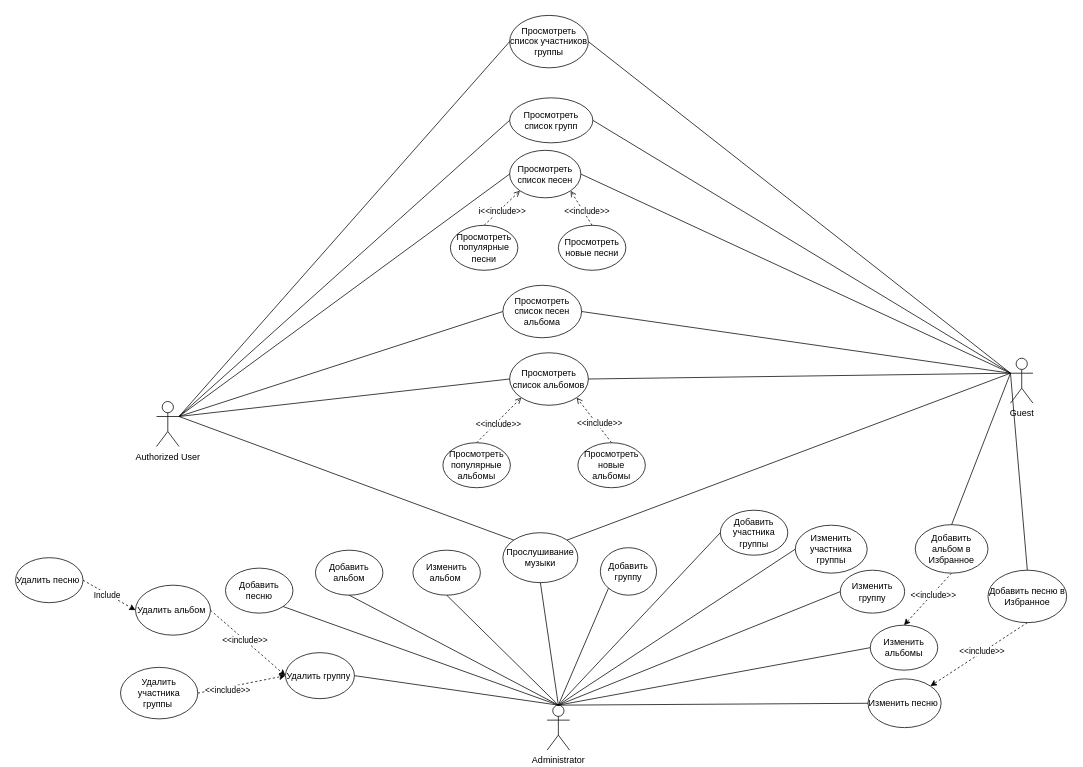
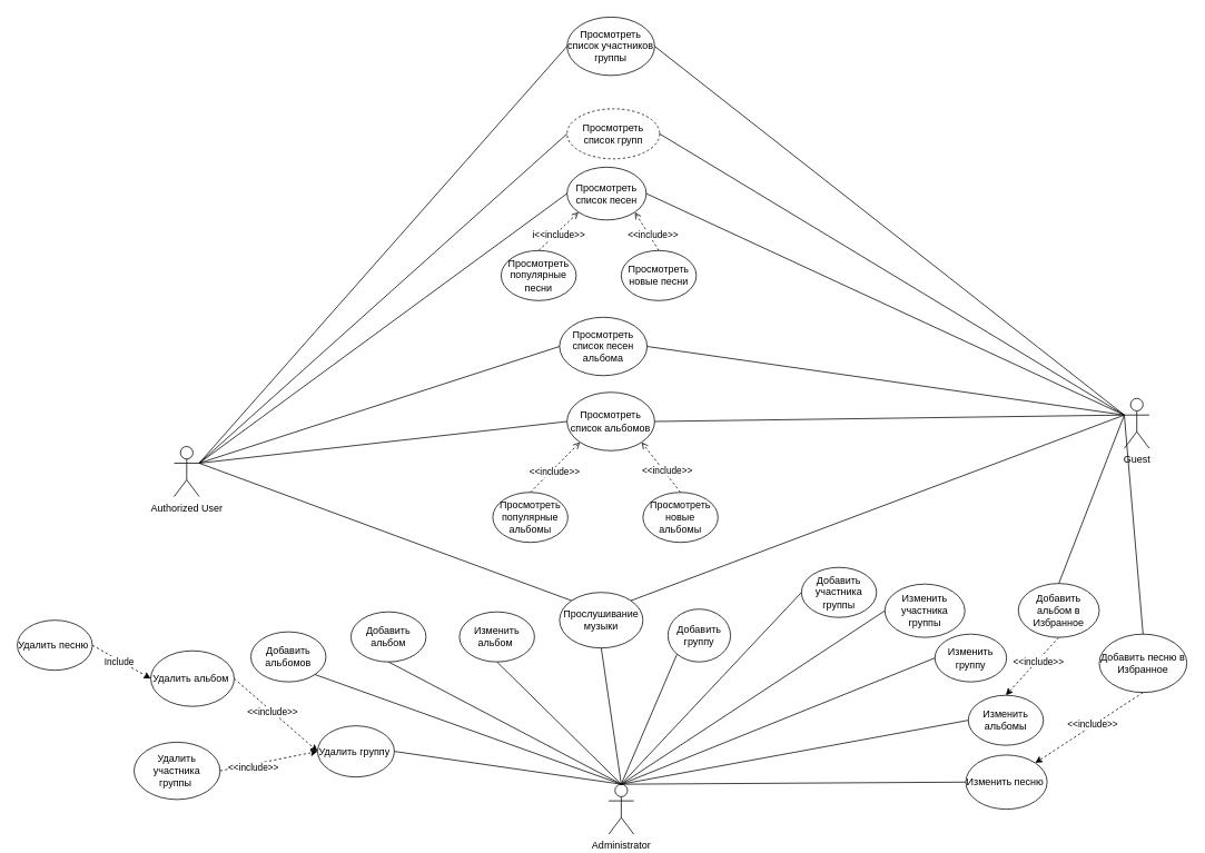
  <mxCell id="0" />
  <mxCell id="1" parent="0" />
  <mxCell id="2" value="Administrator" style="shape=umlActor;verticalLabelPosition=bottom;verticalAlign=top;html=1;outlineConnect=0;" parent="1" vertex="1"><mxGeometry x="729" y="940" width="30" height="60" as="geometry" /></mxCell>
  <mxCell id="3" value="Authorized User" style="shape=umlActor;verticalLabelPosition=bottom;verticalAlign=top;html=1;outlineConnect=0;" parent="1" vertex="1"><mxGeometry x="208.07" y="535" width="30" height="60" as="geometry" /></mxCell>
  <mxCell id="4" value="Guest" style="shape=umlActor;verticalLabelPosition=bottom;verticalAlign=top;html=1;outlineConnect=0;" parent="1" vertex="1"><mxGeometry x="1347" y="477.27" width="30" height="60" as="geometry" /></mxCell>
- <mxCell id="5" value="Добавить песню" style="ellipse;whiteSpace=wrap;html=1;" parent="1" vertex="1"><mxGeometry x="300" y="757.26" width="90" height="60" as="geometry" /></mxCell>
+ <mxCell id="5" value="Добавить альбомов" style="ellipse;whiteSpace=wrap;html=1;" parent="1" vertex="1"><mxGeometry x="300" y="757.26" width="90" height="60" as="geometry" /></mxCell>
  <mxCell id="6" value="Добавить альбом" style="ellipse;whiteSpace=wrap;html=1;" parent="1" vertex="1"><mxGeometry x="420" y="733.33" width="90" height="60" as="geometry" /></mxCell>
  <mxCell id="7" value="Добавить группу" style="ellipse;whiteSpace=wrap;html=1;" parent="1" vertex="1"><mxGeometry x="800" y="730" width="75" height="63.33" as="geometry" /></mxCell>
  <mxCell id="8" value="Добавить участника группы" style="ellipse;whiteSpace=wrap;html=1;" parent="1" vertex="1"><mxGeometry x="960" y="680" width="90.01" height="60" as="geometry" /></mxCell>
  <mxCell id="9" value="Изменить участника группы" style="ellipse;whiteSpace=wrap;html=1;" parent="1" vertex="1"><mxGeometry x="1060" y="700" width="95.9" height="63.93" as="geometry" /></mxCell>
  <mxCell id="10" value="" style="endArrow=none;html=1;rounded=0;exitX=0.5;exitY=0;exitDx=0;exitDy=0;exitPerimeter=0;entryX=1;entryY=1;entryDx=0;entryDy=0;" parent="1" source="2" target="5" edge="1"><mxGeometry width="50" height="50" relative="1" as="geometry"><mxPoint x="720" y="650" as="sourcePoint" /><mxPoint x="770" y="600" as="targetPoint" /></mxGeometry></mxCell>
  <mxCell id="11" value="" style="endArrow=none;html=1;rounded=0;exitX=0.5;exitY=0;exitDx=0;exitDy=0;exitPerimeter=0;entryX=0.5;entryY=1;entryDx=0;entryDy=0;" parent="1" source="2" target="6" edge="1"><mxGeometry width="50" height="50" relative="1" as="geometry"><mxPoint x="720" y="650" as="sourcePoint" /><mxPoint x="770" y="600" as="targetPoint" /></mxGeometry></mxCell>
  <mxCell id="12" value="Изменить группу" style="ellipse;whiteSpace=wrap;html=1;" parent="1" vertex="1"><mxGeometry x="1120" y="760" width="85.9" height="57.26" as="geometry" /></mxCell>
  <mxCell id="13" value="Изменить альбом&amp;nbsp;" style="ellipse;whiteSpace=wrap;html=1;" parent="1" vertex="1"><mxGeometry x="550" y="733.33" width="90" height="60" as="geometry" /></mxCell>
  <mxCell id="14" value="Изменить песню&amp;nbsp;" style="ellipse;whiteSpace=wrap;html=1;" parent="1" vertex="1"><mxGeometry x="1157" y="905" width="97.51" height="65" as="geometry" /></mxCell>
  <mxCell id="15" style="rounded=0;orthogonalLoop=1;jettySize=auto;html=1;exitX=1;exitY=0.5;exitDx=0;exitDy=0;entryX=0;entryY=0.5;entryDx=0;entryDy=0;dashed=1;" parent="1" source="17" target="21" edge="1"><mxGeometry relative="1" as="geometry" /></mxCell>
  <mxCell id="16" value="&amp;lt;&amp;lt;include&amp;gt;&amp;gt;" style="edgeLabel;html=1;align=center;verticalAlign=middle;resizable=0;points=[];" parent="15" vertex="1" connectable="0"><mxGeometry x="-0.102" y="1" relative="1" as="geometry"><mxPoint as="offset" /></mxGeometry></mxCell>
  <mxCell id="17" value="Удалить альбом&amp;nbsp;" style="ellipse;whiteSpace=wrap;html=1;" parent="1" vertex="1"><mxGeometry x="180" y="780" width="100" height="66.66" as="geometry" /></mxCell>
  <mxCell id="18" style="rounded=0;orthogonalLoop=1;jettySize=auto;html=1;exitX=1;exitY=0.5;exitDx=0;exitDy=0;dashed=1;entryX=0;entryY=0.5;entryDx=0;entryDy=0;" parent="1" source="20" target="17" edge="1"><mxGeometry relative="1" as="geometry"><mxPoint x="210" y="730" as="targetPoint" /></mxGeometry></mxCell>
  <mxCell id="19" value="Include" style="edgeLabel;html=1;align=center;verticalAlign=middle;resizable=0;points=[];" parent="18" vertex="1" connectable="0"><mxGeometry x="-0.097" y="-2" relative="1" as="geometry"><mxPoint x="1" as="offset" /></mxGeometry></mxCell>
  <mxCell id="20" value="Удалить песню&amp;nbsp;" style="ellipse;whiteSpace=wrap;html=1;" parent="1" vertex="1"><mxGeometry x="20" y="743.33" width="90" height="60" as="geometry" /></mxCell>
  <mxCell id="21" value="Удалить группу&amp;nbsp;" style="ellipse;whiteSpace=wrap;html=1;" parent="1" vertex="1"><mxGeometry x="380" y="870" width="92" height="61.33" as="geometry" /></mxCell>
  <mxCell id="22" style="rounded=0;orthogonalLoop=1;jettySize=auto;html=1;exitX=1;exitY=0.5;exitDx=0;exitDy=0;entryX=0;entryY=0.5;entryDx=0;entryDy=0;dashed=1;" parent="1" source="24" target="21" edge="1"><mxGeometry relative="1" as="geometry" /></mxCell>
  <mxCell id="23" value="&amp;lt;&amp;lt;include&amp;gt;&amp;gt;" style="edgeLabel;html=1;align=center;verticalAlign=middle;resizable=0;points=[];" parent="22" vertex="1" connectable="0"><mxGeometry x="-0.329" y="-2" relative="1" as="geometry"><mxPoint y="1" as="offset" /></mxGeometry></mxCell>
  <mxCell id="24" value="Удалить участника группы&amp;nbsp;" style="ellipse;whiteSpace=wrap;html=1;" parent="1" vertex="1"><mxGeometry x="160" y="889.62" width="103.07" height="68.71" as="geometry" /></mxCell>
  <mxCell id="25" value="Просмотреть список песен" style="ellipse;whiteSpace=wrap;html=1;" parent="1" vertex="1"><mxGeometry x="679" y="200" width="95" height="63.33" as="geometry" /></mxCell>
  <mxCell id="26" value="Просмотреть список альбомов" style="ellipse;whiteSpace=wrap;html=1;" parent="1" vertex="1"><mxGeometry x="679" y="470" width="105.01" height="70" as="geometry" /></mxCell>
  <mxCell id="27" value="Просмотреть список песен альбома" style="ellipse;whiteSpace=wrap;html=1;" parent="1" vertex="1"><mxGeometry x="670" y="380" width="105.01" height="70" as="geometry" /></mxCell>
- <mxCell id="28" value="Просмотреть список групп" style="ellipse;whiteSpace=wrap;html=1;" parent="1" vertex="1"><mxGeometry x="679" y="130" width="111" height="60" as="geometry" /></mxCell>
+ <mxCell id="28" value="Просмотреть список групп" style="ellipse;whiteSpace=wrap;html=1;dashed=1;" parent="1" vertex="1"><mxGeometry x="679" y="130" width="111" height="60" as="geometry" /></mxCell>
  <mxCell id="29" value="Прослушивание музыки" style="ellipse;whiteSpace=wrap;html=1;" parent="1" vertex="1"><mxGeometry x="670" y="710" width="100" height="66.66" as="geometry" /></mxCell>
  <mxCell id="30" value="Просмотреть список участников группы" style="ellipse;whiteSpace=wrap;html=1;" parent="1" vertex="1"><mxGeometry x="679" y="20" width="105.01" height="70" as="geometry" /></mxCell>
  <mxCell id="31" value="Добавить песню в Избранное" style="ellipse;whiteSpace=wrap;html=1;" parent="1" vertex="1"><mxGeometry x="1317" y="760" width="104.99" height="69.99" as="geometry" /></mxCell>
  <mxCell id="32" style="rounded=0;orthogonalLoop=1;jettySize=auto;html=1;exitX=0.5;exitY=1;exitDx=0;exitDy=0;entryX=0.5;entryY=0;entryDx=0;entryDy=0;dashed=1;" parent="1" source="34" target="39" edge="1"><mxGeometry relative="1" as="geometry" /></mxCell>
  <mxCell id="33" value="&amp;lt;&amp;lt;include&amp;gt;&amp;gt;" style="edgeLabel;html=1;align=center;verticalAlign=middle;resizable=0;points=[];" parent="32" vertex="1" connectable="0"><mxGeometry x="-0.19" y="1" relative="1" as="geometry"><mxPoint as="offset" /></mxGeometry></mxCell>
  <mxCell id="34" value="Добавить альбом в Избранное" style="ellipse;whiteSpace=wrap;html=1;" parent="1" vertex="1"><mxGeometry x="1220" y="699.27" width="97" height="64.66" as="geometry" /></mxCell>
  <mxCell id="35" value="" style="endArrow=none;html=1;rounded=0;exitX=0.5;exitY=0;exitDx=0;exitDy=0;exitPerimeter=0;entryX=0;entryY=1;entryDx=0;entryDy=0;" parent="1" source="2" target="7" edge="1"><mxGeometry width="50" height="50" relative="1" as="geometry"><mxPoint x="720" y="760" as="sourcePoint" /><mxPoint x="770" y="710" as="targetPoint" /></mxGeometry></mxCell>
  <mxCell id="36" value="" style="endArrow=none;html=1;rounded=0;exitX=0.5;exitY=0;exitDx=0;exitDy=0;exitPerimeter=0;entryX=0;entryY=0.5;entryDx=0;entryDy=0;" parent="1" source="2" target="8" edge="1"><mxGeometry width="50" height="50" relative="1" as="geometry"><mxPoint x="754" y="780" as="sourcePoint" /><mxPoint x="831" y="695" as="targetPoint" /></mxGeometry></mxCell>
  <mxCell id="37" value="" style="endArrow=none;html=1;rounded=0;entryX=0;entryY=0.5;entryDx=0;entryDy=0;exitX=0.5;exitY=0;exitDx=0;exitDy=0;exitPerimeter=0;" parent="1" source="2" target="9" edge="1"><mxGeometry width="50" height="50" relative="1" as="geometry"><mxPoint x="750" y="770" as="sourcePoint" /><mxPoint x="1040" y="763" as="targetPoint" /></mxGeometry></mxCell>
  <mxCell id="38" value="" style="endArrow=none;html=1;rounded=0;exitX=1;exitY=0.5;exitDx=0;exitDy=0;entryX=0.5;entryY=0;entryDx=0;entryDy=0;entryPerimeter=0;" parent="1" source="21" target="2" edge="1"><mxGeometry width="50" height="50" relative="1" as="geometry"><mxPoint x="720" y="950" as="sourcePoint" /><mxPoint x="740" y="770" as="targetPoint" /></mxGeometry></mxCell>
  <mxCell id="39" value="Изменить альбомы" style="ellipse;whiteSpace=wrap;html=1;" parent="1" vertex="1"><mxGeometry x="1160" y="833.33" width="90" height="60" as="geometry" /></mxCell>
  <mxCell id="40" value="" style="endArrow=none;html=1;rounded=0;entryX=0;entryY=0.5;entryDx=0;entryDy=0;exitX=0.5;exitY=0;exitDx=0;exitDy=0;exitPerimeter=0;" parent="1" source="2" target="12" edge="1"><mxGeometry width="50" height="50" relative="1" as="geometry"><mxPoint x="740" y="770" as="sourcePoint" /><mxPoint x="930" y="900" as="targetPoint" /></mxGeometry></mxCell>
  <mxCell id="41" value="" style="endArrow=none;html=1;rounded=0;entryX=0.5;entryY=1;entryDx=0;entryDy=0;exitX=0.5;exitY=0;exitDx=0;exitDy=0;exitPerimeter=0;" parent="1" source="2" target="13" edge="1"><mxGeometry width="50" height="50" relative="1" as="geometry"><mxPoint x="750" y="860" as="sourcePoint" /><mxPoint x="1095" y="857" as="targetPoint" /></mxGeometry></mxCell>
  <mxCell id="42" value="" style="endArrow=none;html=1;rounded=0;entryX=0;entryY=0.5;entryDx=0;entryDy=0;exitX=0.5;exitY=0;exitDx=0;exitDy=0;exitPerimeter=0;" parent="1" source="2" target="39" edge="1"><mxGeometry width="50" height="50" relative="1" as="geometry"><mxPoint x="720" y="870" as="sourcePoint" /><mxPoint x="770" y="820" as="targetPoint" /></mxGeometry></mxCell>
  <mxCell id="43" value="" style="endArrow=none;html=1;rounded=0;exitX=0.5;exitY=0;exitDx=0;exitDy=0;exitPerimeter=0;entryX=0;entryY=0.5;entryDx=0;entryDy=0;" parent="1" source="2" target="14" edge="1"><mxGeometry width="50" height="50" relative="1" as="geometry"><mxPoint x="850" y="710" as="sourcePoint" /><mxPoint x="900" y="660" as="targetPoint" /></mxGeometry></mxCell>
  <mxCell id="44" value="" style="endArrow=none;html=1;rounded=0;entryX=0.5;entryY=1;entryDx=0;entryDy=0;exitX=0.5;exitY=0;exitDx=0;exitDy=0;exitPerimeter=0;" parent="1" source="2" target="29" edge="1"><mxGeometry width="50" height="50" relative="1" as="geometry"><mxPoint x="850" y="710" as="sourcePoint" /><mxPoint x="900" y="660" as="targetPoint" /></mxGeometry></mxCell>
  <mxCell id="45" style="rounded=0;orthogonalLoop=1;jettySize=auto;html=1;exitX=0.5;exitY=1;exitDx=0;exitDy=0;entryX=1;entryY=0;entryDx=0;entryDy=0;dashed=1;" parent="1" source="31" target="14" edge="1"><mxGeometry relative="1" as="geometry" /></mxCell>
  <mxCell id="46" value="&amp;lt;&amp;lt;include&amp;gt;&amp;gt;" style="edgeLabel;html=1;align=center;verticalAlign=middle;resizable=0;points=[];" parent="45" vertex="1" connectable="0"><mxGeometry x="-0.086" y="-2" relative="1" as="geometry"><mxPoint as="offset" /></mxGeometry></mxCell>
  <mxCell id="47" value="" style="endArrow=none;html=1;rounded=0;exitX=1;exitY=0.333;exitDx=0;exitDy=0;exitPerimeter=0;entryX=0;entryY=0.5;entryDx=0;entryDy=0;" parent="1" source="3" target="30" edge="1"><mxGeometry width="50" height="50" relative="1" as="geometry"><mxPoint x="420" y="150" as="sourcePoint" /><mxPoint x="470" y="100" as="targetPoint" /></mxGeometry></mxCell>
  <mxCell id="48" value="" style="endArrow=none;html=1;rounded=0;entryX=0;entryY=0.5;entryDx=0;entryDy=0;exitX=1;exitY=0.333;exitDx=0;exitDy=0;exitPerimeter=0;" parent="1" source="3" target="28" edge="1"><mxGeometry width="50" height="50" relative="1" as="geometry"><mxPoint x="390" y="-70" as="sourcePoint" /><mxPoint x="530" y="190" as="targetPoint" /></mxGeometry></mxCell>
  <mxCell id="49" value="" style="endArrow=none;html=1;rounded=0;entryX=0;entryY=0.5;entryDx=0;entryDy=0;exitX=1;exitY=0.333;exitDx=0;exitDy=0;exitPerimeter=0;" parent="1" source="3" target="25" edge="1"><mxGeometry width="50" height="50" relative="1" as="geometry"><mxPoint x="250" y="-10" as="sourcePoint" /><mxPoint x="690" y="190" as="targetPoint" /></mxGeometry></mxCell>
  <mxCell id="50" value="" style="endArrow=none;html=1;rounded=0;entryX=0;entryY=0.5;entryDx=0;entryDy=0;exitX=1;exitY=0.333;exitDx=0;exitDy=0;exitPerimeter=0;" parent="1" source="3" target="26" edge="1"><mxGeometry width="50" height="50" relative="1" as="geometry"><mxPoint x="250" y="-10" as="sourcePoint" /><mxPoint x="860" y="190" as="targetPoint" /></mxGeometry></mxCell>
  <mxCell id="51" value="" style="endArrow=none;html=1;rounded=0;entryX=0;entryY=0.5;entryDx=0;entryDy=0;exitX=1;exitY=0.333;exitDx=0;exitDy=0;exitPerimeter=0;" parent="1" source="3" target="27" edge="1"><mxGeometry width="50" height="50" relative="1" as="geometry"><mxPoint x="250" y="-10" as="sourcePoint" /><mxPoint x="1010" y="190" as="targetPoint" /></mxGeometry></mxCell>
  <mxCell id="52" value="" style="endArrow=none;html=1;rounded=0;entryX=1;entryY=0.5;entryDx=0;entryDy=0;exitX=0;exitY=0.333;exitDx=0;exitDy=0;exitPerimeter=0;" parent="1" source="4" target="30" edge="1"><mxGeometry width="50" height="50" relative="1" as="geometry"><mxPoint x="1300" y="410" as="sourcePoint" /><mxPoint x="700" y="250" as="targetPoint" /></mxGeometry></mxCell>
  <mxCell id="53" value="" style="endArrow=none;html=1;rounded=0;exitX=0;exitY=0.333;exitDx=0;exitDy=0;exitPerimeter=0;entryX=1;entryY=0.5;entryDx=0;entryDy=0;" parent="1" source="4" target="28" edge="1"><mxGeometry width="50" height="50" relative="1" as="geometry"><mxPoint x="250" y="450" as="sourcePoint" /><mxPoint x="501" y="235" as="targetPoint" /></mxGeometry></mxCell>
  <mxCell id="54" value="" style="endArrow=none;html=1;rounded=0;exitX=0;exitY=0.333;exitDx=0;exitDy=0;exitPerimeter=0;entryX=1;entryY=0.5;entryDx=0;entryDy=0;" parent="1" source="4" target="25" edge="1"><mxGeometry width="50" height="50" relative="1" as="geometry"><mxPoint x="250" y="450" as="sourcePoint" /><mxPoint x="661" y="235" as="targetPoint" /></mxGeometry></mxCell>
  <mxCell id="55" value="" style="endArrow=none;html=1;rounded=0;entryX=1;entryY=0.5;entryDx=0;entryDy=0;exitX=0;exitY=0.333;exitDx=0;exitDy=0;exitPerimeter=0;" parent="1" source="4" target="26" edge="1"><mxGeometry width="50" height="50" relative="1" as="geometry"><mxPoint x="790" y="300" as="sourcePoint" /><mxPoint x="840" y="250" as="targetPoint" /></mxGeometry></mxCell>
  <mxCell id="56" value="" style="endArrow=none;html=1;rounded=0;exitX=1;exitY=0.5;exitDx=0;exitDy=0;entryX=0;entryY=0.333;entryDx=0;entryDy=0;entryPerimeter=0;" parent="1" source="27" target="4" edge="1"><mxGeometry width="50" height="50" relative="1" as="geometry"><mxPoint x="950" y="210" as="sourcePoint" /><mxPoint x="1450" y="230" as="targetPoint" /></mxGeometry></mxCell>
  <mxCell id="57" value="" style="endArrow=none;html=1;rounded=0;exitX=1;exitY=0;exitDx=0;exitDy=0;entryX=0;entryY=0.333;entryDx=0;entryDy=0;entryPerimeter=0;" parent="1" source="29" target="4" edge="1"><mxGeometry width="50" height="50" relative="1" as="geometry"><mxPoint x="950" y="490" as="sourcePoint" /><mxPoint x="1450" y="230" as="targetPoint" /></mxGeometry></mxCell>
  <mxCell id="58" value="" style="endArrow=none;html=1;rounded=0;entryX=1;entryY=0.333;entryDx=0;entryDy=0;entryPerimeter=0;exitX=0;exitY=0;exitDx=0;exitDy=0;" parent="1" source="29" target="3" edge="1"><mxGeometry width="50" height="50" relative="1" as="geometry"><mxPoint x="640" y="490" as="sourcePoint" /><mxPoint x="690" y="440" as="targetPoint" /></mxGeometry></mxCell>
  <mxCell id="59" value="" style="endArrow=none;html=1;rounded=0;entryX=0;entryY=0.333;entryDx=0;entryDy=0;entryPerimeter=0;exitX=0.5;exitY=0;exitDx=0;exitDy=0;" parent="1" source="34" target="4" edge="1"><mxGeometry width="50" height="50" relative="1" as="geometry"><mxPoint x="1070" y="300" as="sourcePoint" /><mxPoint x="1120" y="250" as="targetPoint" /></mxGeometry></mxCell>
  <mxCell id="60" value="" style="endArrow=none;html=1;rounded=0;entryX=0;entryY=0.333;entryDx=0;entryDy=0;entryPerimeter=0;exitX=0.5;exitY=0;exitDx=0;exitDy=0;" parent="1" source="31" target="4" edge="1"><mxGeometry width="50" height="50" relative="1" as="geometry"><mxPoint x="1384" y="763.93" as="sourcePoint" /><mxPoint x="1147" y="237.27" as="targetPoint" /></mxGeometry></mxCell>
  <mxCell id="61" style="rounded=0;orthogonalLoop=1;jettySize=auto;html=1;exitX=0.5;exitY=0;exitDx=0;exitDy=0;entryX=0;entryY=1;entryDx=0;entryDy=0;dashed=1;endArrow=open;endFill=0;" parent="1" source="63" target="25" edge="1"><mxGeometry relative="1" as="geometry" /></mxCell>
  <mxCell id="62" value="i&amp;lt;&amp;lt;include&amp;gt;&amp;gt;" style="edgeLabel;html=1;align=center;verticalAlign=middle;resizable=0;points=[];" parent="61" vertex="1" connectable="0"><mxGeometry x="-0.093" y="-3" relative="1" as="geometry"><mxPoint as="offset" /></mxGeometry></mxCell>
  <mxCell id="63" value="Просмотреть популярные песни" style="ellipse;whiteSpace=wrap;html=1;" parent="1" vertex="1"><mxGeometry x="600" y="300" width="90" height="60" as="geometry" /></mxCell>
  <mxCell id="64" style="rounded=0;orthogonalLoop=1;jettySize=auto;html=1;exitX=0.5;exitY=0;exitDx=0;exitDy=0;entryX=1;entryY=1;entryDx=0;entryDy=0;dashed=1;endArrow=open;endFill=0;" parent="1" source="66" target="25" edge="1"><mxGeometry relative="1" as="geometry" /></mxCell>
  <mxCell id="65" value="&amp;lt;&amp;lt;include&amp;gt;&amp;gt;" style="edgeLabel;html=1;align=center;verticalAlign=middle;resizable=0;points=[];" parent="64" vertex="1" connectable="0"><mxGeometry x="0.058" y="1" relative="1" as="geometry"><mxPoint x="9" y="5" as="offset" /></mxGeometry></mxCell>
  <mxCell id="66" value="Просмотреть новые песни" style="ellipse;whiteSpace=wrap;html=1;" parent="1" vertex="1"><mxGeometry x="744" y="300" width="90.01" height="60" as="geometry" /></mxCell>
  <mxCell id="67" style="rounded=0;orthogonalLoop=1;jettySize=auto;html=1;exitX=0.5;exitY=0;exitDx=0;exitDy=0;entryX=0;entryY=1;entryDx=0;entryDy=0;dashed=1;endArrow=open;endFill=0;" parent="1" source="69" target="26" edge="1"><mxGeometry relative="1" as="geometry"><mxPoint x="690" y="440" as="targetPoint" /></mxGeometry></mxCell>
  <mxCell id="68" value="&amp;lt;&amp;lt;include&amp;gt;&amp;gt;" style="edgeLabel;html=1;align=center;verticalAlign=middle;resizable=0;points=[];" parent="67" vertex="1" connectable="0"><mxGeometry x="-0.093" y="-3" relative="1" as="geometry"><mxPoint as="offset" /></mxGeometry></mxCell>
  <mxCell id="69" value="Просмотреть популярные альбомы" style="ellipse;whiteSpace=wrap;html=1;" parent="1" vertex="1"><mxGeometry x="590" y="590" width="90.01" height="60" as="geometry" /></mxCell>
  <mxCell id="70" style="rounded=0;orthogonalLoop=1;jettySize=auto;html=1;exitX=0.5;exitY=0;exitDx=0;exitDy=0;dashed=1;endArrow=open;endFill=0;entryX=1;entryY=1;entryDx=0;entryDy=0;" parent="1" source="72" target="26" edge="1"><mxGeometry relative="1" as="geometry"><mxPoint x="748" y="440" as="targetPoint" /></mxGeometry></mxCell>
  <mxCell id="71" value="&amp;lt;&amp;lt;include&amp;gt;&amp;gt;" style="edgeLabel;html=1;align=center;verticalAlign=middle;resizable=0;points=[];" parent="70" vertex="1" connectable="0"><mxGeometry x="0.058" y="1" relative="1" as="geometry"><mxPoint x="9" y="5" as="offset" /></mxGeometry></mxCell>
  <mxCell id="72" value="Просмотреть новые альбомы" style="ellipse;whiteSpace=wrap;html=1;" parent="1" vertex="1"><mxGeometry x="770" y="590" width="90" height="60" as="geometry" /></mxCell>
